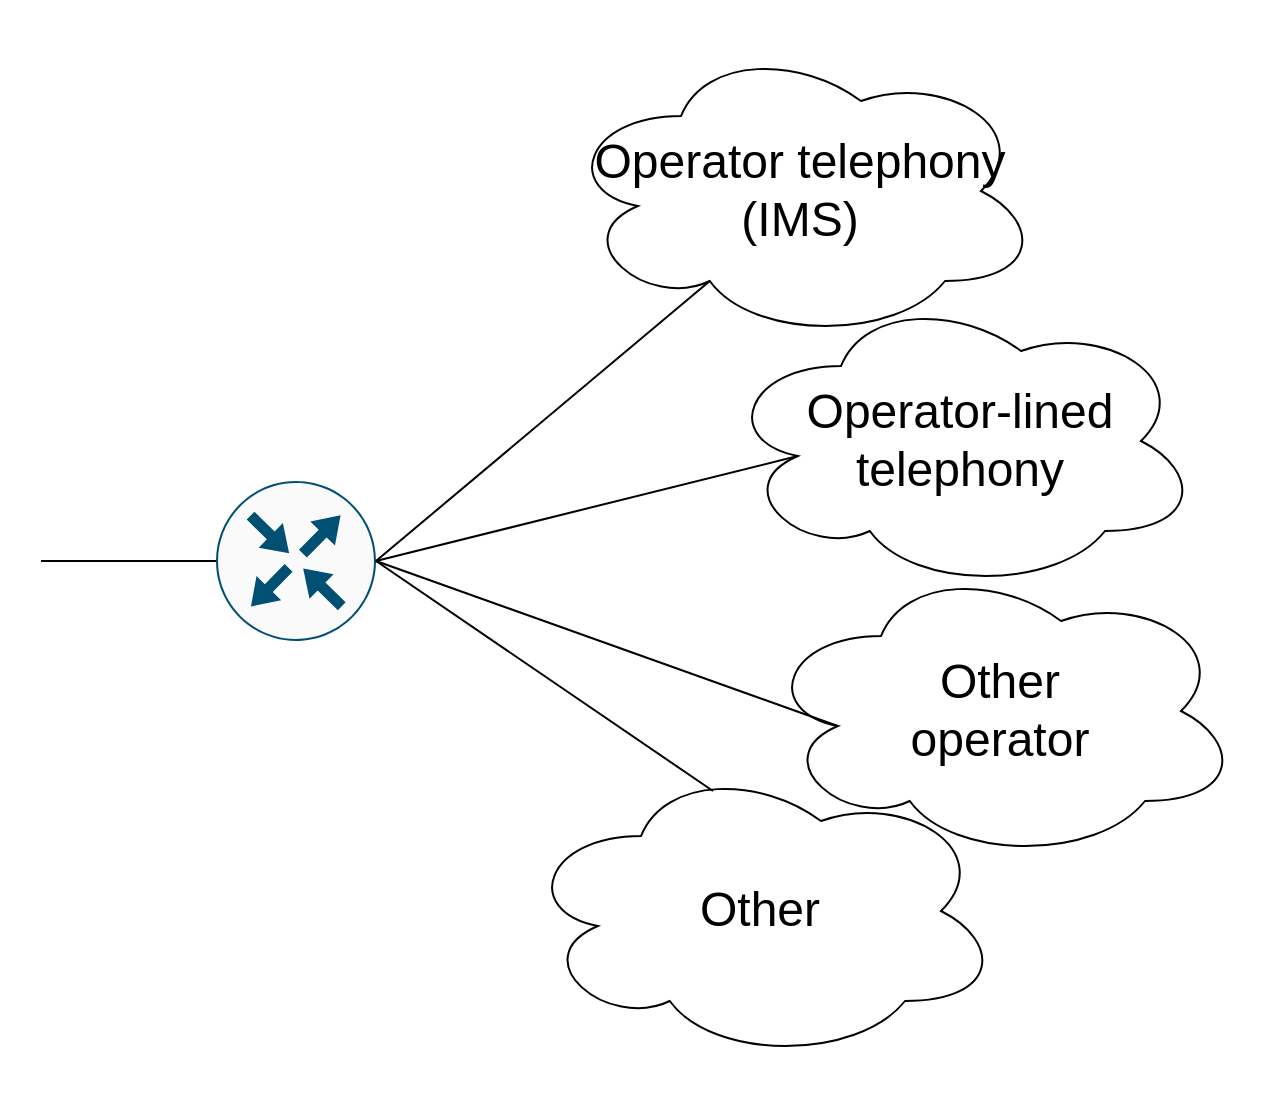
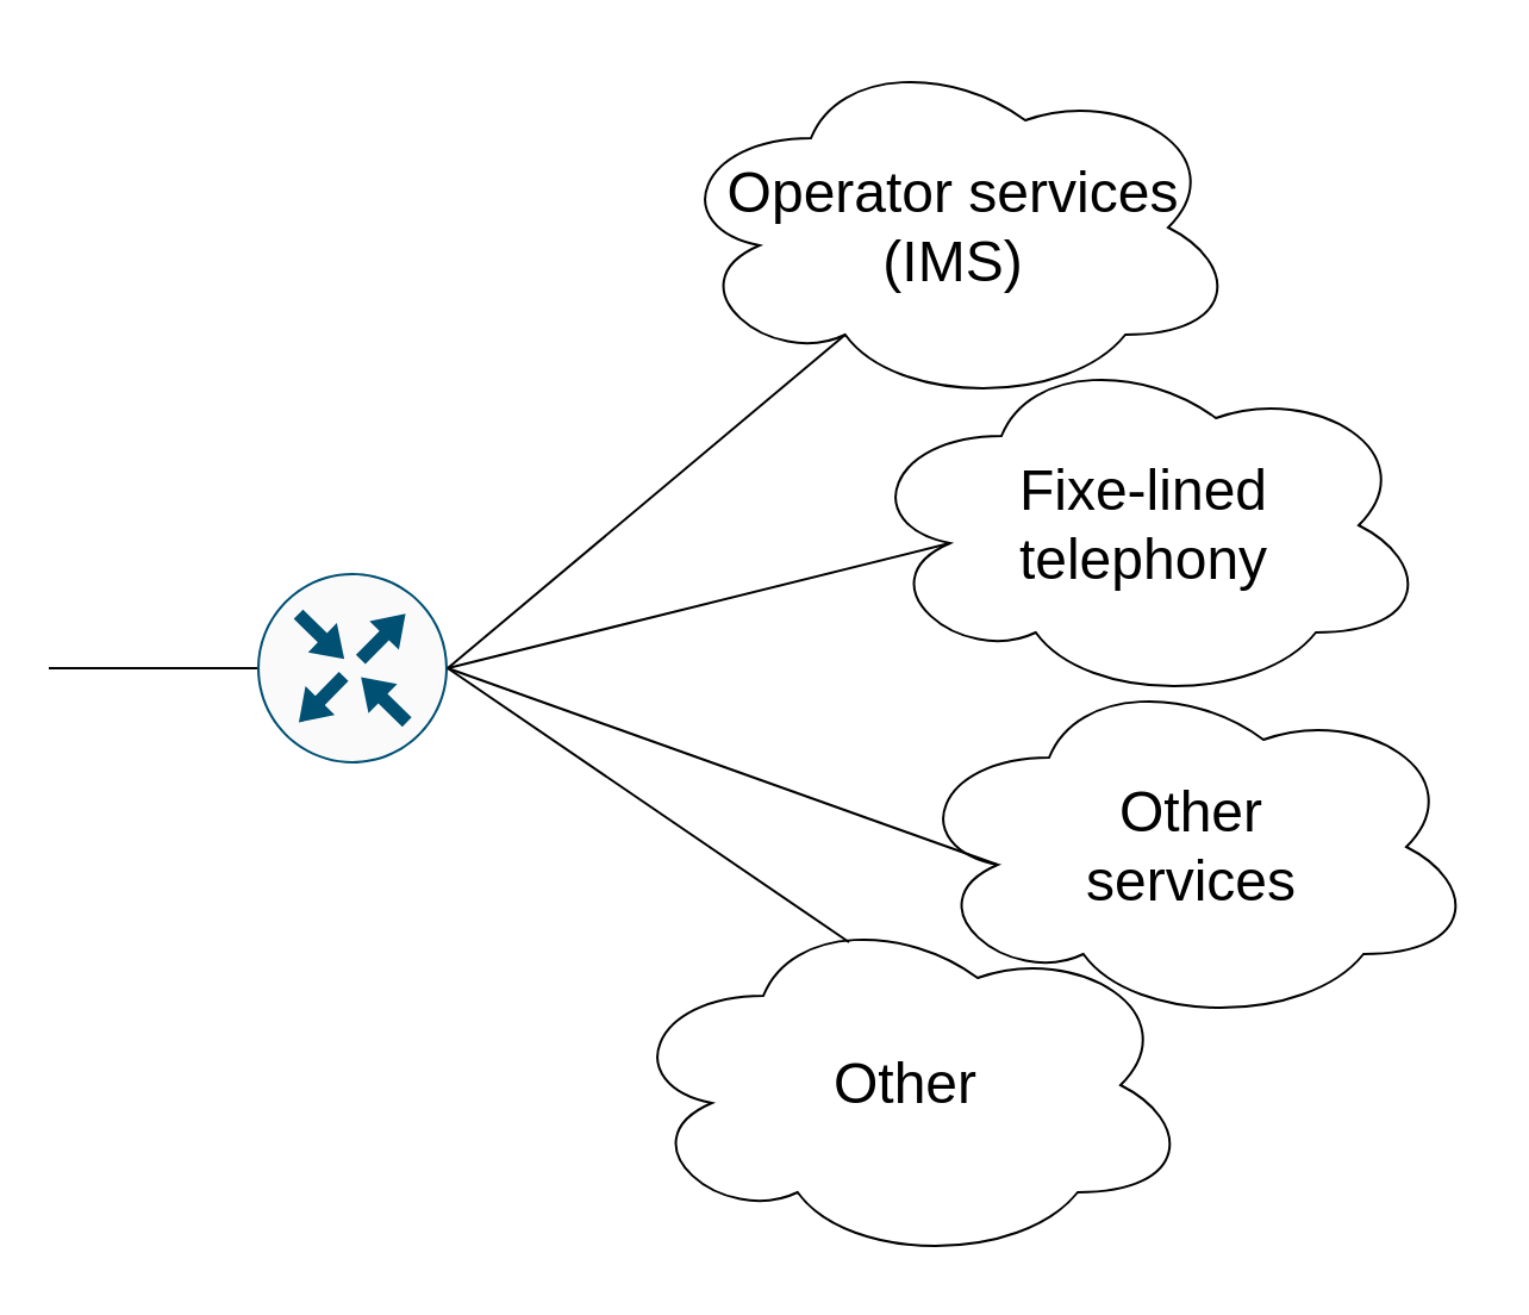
  <mxCell id="0" />
  <mxCell id="1" parent="0" />
  <mxCell id="2" value="" style="sketch=0;points=[[0.5,0,0],[1,0.5,0],[0.5,1,0],[0,0.5,0],[0.145,0.145,0],[0.856,0.145,0],[0.855,0.856,0],[0.145,0.855,0]];verticalLabelPosition=bottom;html=1;verticalAlign=top;aspect=fixed;align=center;pointerEvents=1;shape=mxgraph.cisco19.rect;prIcon=router;fillColor=#FAFAFA;strokeColor=#005073;" vertex="1" parent="1"><mxGeometry x="107.5" y="240" width="80" height="80" as="geometry" /></mxCell>
  <mxCell id="3" value="" style="endArrow=none;html=1;rounded=0;entryX=0;entryY=0.5;entryDx=0;entryDy=0;entryPerimeter=0;" edge="1" parent="1" target="2"><mxGeometry width="50" height="50" relative="1" as="geometry"><mxPoint y="280" as="sourcePoint" x="20" /><mxPoint x="105" y="340" as="targetPoint" /></mxGeometry></mxCell>
  <mxCell id="4" value="&lt;span style=&quot;font-size: 24px;&quot;&gt;Other&lt;/span&gt;" style="ellipse;shape=cloud;whiteSpace=wrap;html=1;" vertex="1" parent="1"><mxGeometry x="260" y="380" width="240" height="150" as="geometry" /></mxCell>
- <mxCell id="5" value="&lt;span style=&quot;font-size: 24px;&quot;&gt;Other&lt;br&gt;operator&lt;/span&gt;" style="ellipse;shape=cloud;whiteSpace=wrap;html=1;" vertex="1" parent="1"><mxGeometry x="380" y="280" width="240" height="150" as="geometry" /></mxCell>
- <mxCell id="6" value="&lt;span style=&quot;font-size: 24px;&quot;&gt;Operator-lined&lt;br&gt;telephony&lt;/span&gt;" style="ellipse;shape=cloud;whiteSpace=wrap;html=1;" vertex="1" parent="1"><mxGeometry x="360" y="145" width="240" height="150" as="geometry" /></mxCell>
- <mxCell id="7" value="&lt;span style=&quot;font-size: 24px;&quot;&gt;Operator telephony&lt;br&gt;(IMS)&lt;br&gt;&lt;/span&gt;" style="ellipse;shape=cloud;whiteSpace=wrap;html=1;" vertex="1" parent="1"><mxGeometry x="280" y="20" width="240" height="150" as="geometry" /></mxCell>
+ <mxCell id="5" value="&lt;span style=&quot;font-size: 24px;&quot;&gt;Other&lt;br&gt;services&lt;/span&gt;" style="ellipse;shape=cloud;whiteSpace=wrap;html=1;" vertex="1" parent="1"><mxGeometry x="380" y="280" width="240" height="150" as="geometry" /></mxCell>
+ <mxCell id="6" value="&lt;span style=&quot;font-size: 24px;&quot;&gt;Fixe-lined&lt;br&gt;telephony&lt;/span&gt;" style="ellipse;shape=cloud;whiteSpace=wrap;html=1;" vertex="1" parent="1"><mxGeometry x="360" y="145" width="240" height="150" as="geometry" /></mxCell>
+ <mxCell id="7" value="&lt;span style=&quot;font-size: 24px;&quot;&gt;Operator services&lt;br&gt;(IMS)&lt;br&gt;&lt;/span&gt;" style="ellipse;shape=cloud;whiteSpace=wrap;html=1;" vertex="1" parent="1"><mxGeometry x="280" y="20" width="240" height="150" as="geometry" /></mxCell>
  <mxCell id="8" value="" style="endArrow=none;html=1;rounded=0;entryX=0.31;entryY=0.8;entryDx=0;entryDy=0;entryPerimeter=0;exitX=1;exitY=0.5;exitDx=0;exitDy=0;exitPerimeter=0;" edge="1" parent="1" source="2" target="7"><mxGeometry width="50" height="50" relative="1" as="geometry"><mxPoint x="220" y="310" as="sourcePoint" /><mxPoint x="460" y="160" as="targetPoint" /></mxGeometry></mxCell>
  <mxCell id="9" value="" style="endArrow=none;html=1;rounded=0;exitX=1;exitY=0.5;exitDx=0;exitDy=0;exitPerimeter=0;entryX=0.16;entryY=0.55;entryDx=0;entryDy=0;entryPerimeter=0;" edge="1" parent="1" source="2" target="6"><mxGeometry width="50" height="50" relative="1" as="geometry"><mxPoint x="410" y="210" as="sourcePoint" /><mxPoint x="460" y="160" as="targetPoint" /></mxGeometry></mxCell>
  <mxCell id="10" value="" style="endArrow=none;html=1;rounded=0;exitX=0.16;exitY=0.55;exitDx=0;exitDy=0;exitPerimeter=0;entryX=1;entryY=0.5;entryDx=0;entryDy=0;entryPerimeter=0;" edge="1" parent="1" source="5" target="2"><mxGeometry width="50" height="50" relative="1" as="geometry"><mxPoint x="410" y="410" as="sourcePoint" /><mxPoint x="460" y="360" as="targetPoint" /></mxGeometry></mxCell>
  <mxCell id="11" value="" style="endArrow=none;html=1;rounded=0;entryX=1;entryY=0.5;entryDx=0;entryDy=0;entryPerimeter=0;exitX=0.4;exitY=0.1;exitDx=0;exitDy=0;exitPerimeter=0;" edge="1" parent="1" source="4" target="2"><mxGeometry width="50" height="50" relative="1" as="geometry"><mxPoint x="107.5" y="440" as="sourcePoint" /><mxPoint x="157.5" y="390" as="targetPoint" /></mxGeometry></mxCell>
